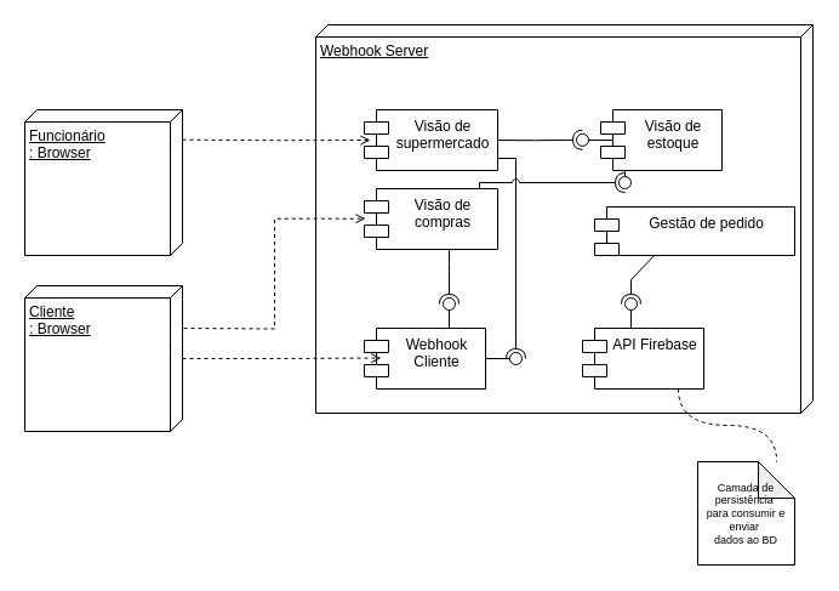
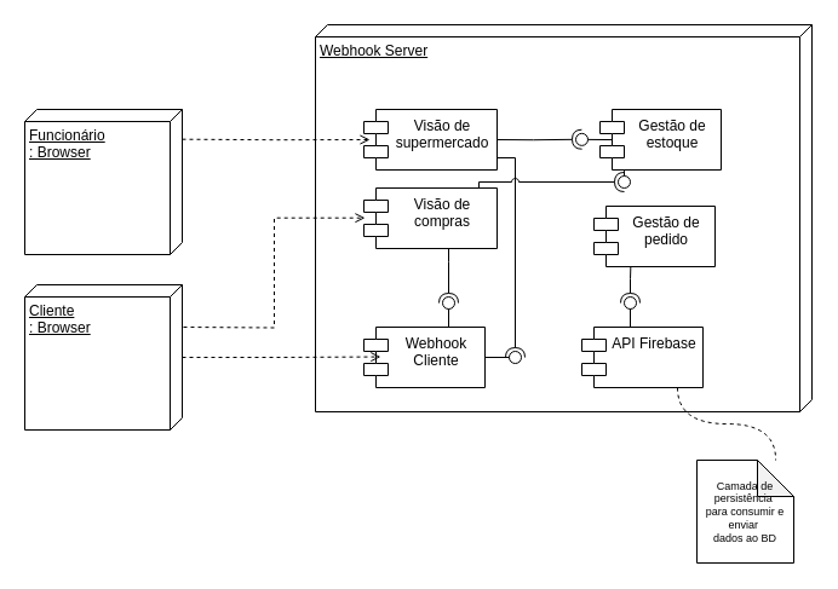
  <mxCell id="0" />
  <mxCell id="1" parent="0" />
  <mxCell id="2" value="&lt;div&gt;Cliente&lt;br&gt;&lt;/div&gt;&lt;div&gt;: Browser&lt;/div&gt;" style="verticalAlign=top;align=left;spacingTop=8;spacingLeft=2;spacingRight=12;shape=cube;size=10;direction=south;fontStyle=4;html=1;whiteSpace=wrap;" vertex="1" parent="1"><mxGeometry x="20" y="235" width="130" height="120" as="geometry" /></mxCell>
  <mxCell id="3" value="Webhook Server" style="verticalAlign=top;align=left;spacingTop=8;spacingLeft=2;spacingRight=12;shape=cube;size=10;direction=south;fontStyle=4;html=1;whiteSpace=wrap;" vertex="1" parent="1"><mxGeometry x="260" y="20" width="410" height="320" as="geometry" /></mxCell>
  <mxCell id="4" value="&lt;div&gt;Funcionário&lt;br&gt;&lt;/div&gt;&lt;div&gt;: Browser&lt;/div&gt;" style="verticalAlign=top;align=left;spacingTop=8;spacingLeft=2;spacingRight=12;shape=cube;size=10;direction=south;fontStyle=4;html=1;whiteSpace=wrap;" vertex="1" parent="1"><mxGeometry x="20" y="90" width="130" height="120" as="geometry" /></mxCell>
- <mxCell id="5" value="Visão de estoque" style="shape=module;align=left;spacingLeft=20;align=center;verticalAlign=top;whiteSpace=wrap;html=1;" vertex="1" parent="1"><mxGeometry x="495" y="90" width="100" height="50" as="geometry" /></mxCell>
+ <mxCell id="5" value="Gestão de estoque" style="shape=module;align=left;spacingLeft=20;align=center;verticalAlign=top;whiteSpace=wrap;html=1;" vertex="1" parent="1"><mxGeometry x="495" y="90" width="100" height="50" as="geometry" /></mxCell>
  <mxCell id="6" value="Visão de supermercado" style="shape=module;align=left;spacingLeft=20;align=center;verticalAlign=top;whiteSpace=wrap;html=1;" vertex="1" parent="1"><mxGeometry x="300" y="90" width="110" height="50" as="geometry" /></mxCell>
  <mxCell id="7" style="edgeStyle=orthogonalEdgeStyle;rounded=0;orthogonalLoop=1;jettySize=auto;html=1;curved=1;endArrow=none;endFill=0;dashed=1;exitX=0.79;exitY=1;exitDx=0;exitDy=0;exitPerimeter=0;" edge="1" parent="1" source="8"><mxGeometry relative="1" as="geometry"><mxPoint x="640.026" y="380" as="targetPoint" /></mxGeometry></mxCell>
  <mxCell id="8" value="API Firebase" style="shape=module;align=left;spacingLeft=20;align=center;verticalAlign=top;whiteSpace=wrap;html=1;" vertex="1" parent="1"><mxGeometry x="480" y="270" width="100" height="50" as="geometry" /></mxCell>
  <mxCell id="9" value="" style="rounded=0;orthogonalLoop=1;jettySize=auto;html=1;endArrow=halfCircle;endFill=0;endSize=6;strokeWidth=1;sketch=0;exitX=0.304;exitY=0.974;exitDx=0;exitDy=0;exitPerimeter=0;" edge="1" parent="1" source="12"><mxGeometry relative="1" as="geometry"><mxPoint x="520" y="245" as="sourcePoint" /><mxPoint x="520" y="250" as="targetPoint" /><Array as="points"><mxPoint x="520" y="230" /></Array></mxGeometry></mxCell>
  <mxCell id="10" value="" style="rounded=0;orthogonalLoop=1;jettySize=auto;html=1;endArrow=oval;endFill=0;sketch=0;sourcePerimeterSpacing=0;targetPerimeterSpacing=0;endSize=10;" edge="1" parent="1"><mxGeometry relative="1" as="geometry"><mxPoint x="520" y="270" as="sourcePoint" /><mxPoint x="520" y="250" as="targetPoint" /></mxGeometry></mxCell>
  <mxCell id="11" value="" style="ellipse;whiteSpace=wrap;html=1;align=center;aspect=fixed;fillColor=none;strokeColor=none;resizable=0;perimeter=centerPerimeter;rotatable=0;allowArrows=0;points=[];outlineConnect=1;" vertex="1" parent="1"><mxGeometry x="495" y="240" width="10" height="10" as="geometry" /></mxCell>
- <mxCell id="12" value="Gestão de pedido" style="shape=module;align=left;spacingLeft=20;align=center;verticalAlign=top;whiteSpace=wrap;html=1;" vertex="1" parent="1"><mxGeometry x="490" y="170" width="165" height="40" as="geometry" /></mxCell>
+ <mxCell id="12" value="Gestão de pedido" style="shape=module;align=left;spacingLeft=20;align=center;verticalAlign=top;whiteSpace=wrap;html=1;" vertex="1" parent="1"><mxGeometry x="490" y="170" width="100" height="50" as="geometry" /></mxCell>
  <mxCell id="13" value="&lt;div&gt;Webhook&lt;/div&gt;&lt;div&gt;Cliente&lt;br&gt;&lt;/div&gt;" style="shape=module;align=left;spacingLeft=20;align=center;verticalAlign=top;whiteSpace=wrap;html=1;" vertex="1" parent="1"><mxGeometry x="300" y="270" width="100" height="50" as="geometry" /></mxCell>
  <mxCell id="14" value="" style="ellipse;whiteSpace=wrap;html=1;align=center;aspect=fixed;fillColor=none;strokeColor=none;resizable=0;perimeter=centerPerimeter;rotatable=0;allowArrows=0;points=[];outlineConnect=1;" vertex="1" parent="1"><mxGeometry x="445" y="270" width="10" height="10" as="geometry" /></mxCell>
  <mxCell id="15" value="" style="rounded=0;orthogonalLoop=1;jettySize=auto;html=1;endArrow=oval;endFill=0;sketch=0;sourcePerimeterSpacing=0;targetPerimeterSpacing=0;endSize=10;" edge="1" parent="1"><mxGeometry relative="1" as="geometry"><mxPoint x="370" y="270" as="sourcePoint" /><mxPoint x="370" y="250" as="targetPoint" /></mxGeometry></mxCell>
  <mxCell id="16" value="Visão de compras" style="shape=module;align=left;spacingLeft=20;align=center;verticalAlign=top;whiteSpace=wrap;html=1;" vertex="1" parent="1"><mxGeometry x="300" y="155" width="110" height="50" as="geometry" /></mxCell>
  <mxCell id="17" value="" style="rounded=0;orthogonalLoop=1;jettySize=auto;html=1;endArrow=halfCircle;endFill=0;endSize=6;strokeWidth=1;sketch=0;exitX=0.304;exitY=0.974;exitDx=0;exitDy=0;exitPerimeter=0;" edge="1" parent="1"><mxGeometry relative="1" as="geometry"><mxPoint x="370" y="205" as="sourcePoint" /><mxPoint x="370" y="250" as="targetPoint" /><Array as="points"><mxPoint x="370" y="216" /></Array></mxGeometry></mxCell>
  <mxCell id="18" value="" style="rounded=0;orthogonalLoop=1;jettySize=auto;html=1;endArrow=oval;endFill=0;sketch=0;sourcePerimeterSpacing=0;targetPerimeterSpacing=0;endSize=10;" edge="1" parent="1"><mxGeometry relative="1" as="geometry"><mxPoint x="400" y="295" as="sourcePoint" /><mxPoint x="425" y="295" as="targetPoint" /></mxGeometry></mxCell>
  <mxCell id="19" value="" style="rounded=0;orthogonalLoop=1;jettySize=auto;html=1;endArrow=halfCircle;endFill=0;endSize=6;strokeWidth=1;sketch=0;exitX=1;exitY=0.8;exitDx=0;exitDy=0;exitPerimeter=0;jumpStyle=arc;" edge="1" parent="1" source="6"><mxGeometry relative="1" as="geometry"><mxPoint x="420" y="110" as="sourcePoint" /><mxPoint x="425" y="295" as="targetPoint" /><Array as="points"><mxPoint x="425" y="130" /></Array></mxGeometry></mxCell>
  <mxCell id="20" value="" style="rounded=0;orthogonalLoop=1;jettySize=auto;html=1;endArrow=oval;endFill=0;sketch=0;sourcePerimeterSpacing=0;targetPerimeterSpacing=0;endSize=10;exitX=0.2;exitY=1.012;exitDx=0;exitDy=0;exitPerimeter=0;" edge="1" parent="1" source="5"><mxGeometry relative="1" as="geometry"><mxPoint x="520" y="140" as="sourcePoint" /><mxPoint x="515" y="150" as="targetPoint" /></mxGeometry></mxCell>
  <mxCell id="21" value="" style="rounded=0;orthogonalLoop=1;jettySize=auto;html=1;endArrow=oval;endFill=0;sketch=0;sourcePerimeterSpacing=0;targetPerimeterSpacing=0;endSize=10;exitX=0.099;exitY=0.904;exitDx=0;exitDy=0;exitPerimeter=0;" edge="1" parent="1"><mxGeometry relative="1" as="geometry"><mxPoint x="505" y="115.06" as="sourcePoint" /><mxPoint x="480" y="114.86" as="targetPoint" /></mxGeometry></mxCell>
  <mxCell id="22" value="" style="rounded=0;orthogonalLoop=1;jettySize=auto;html=1;endArrow=halfCircle;endFill=0;endSize=6;strokeWidth=1;sketch=0;exitX=1;exitY=0.5;exitDx=0;exitDy=0;" edge="1" parent="1" source="6"><mxGeometry relative="1" as="geometry"><mxPoint x="401.8" y="115.28" as="sourcePoint" /><mxPoint x="480" y="114.73" as="targetPoint" /><Array as="points"><mxPoint x="440" y="115.23" /></Array></mxGeometry></mxCell>
  <mxCell id="23" value="" style="rounded=0;orthogonalLoop=1;jettySize=auto;html=1;endArrow=halfCircle;endFill=0;endSize=6;strokeWidth=1;sketch=0;jumpStyle=arc;" edge="1" parent="1"><mxGeometry relative="1" as="geometry"><mxPoint x="395" y="155" as="sourcePoint" /><mxPoint x="515" y="150" as="targetPoint" /><Array as="points"><mxPoint x="395" y="150" /></Array></mxGeometry></mxCell>
  <mxCell id="24" style="edgeStyle=orthogonalEdgeStyle;rounded=0;orthogonalLoop=1;jettySize=auto;html=1;entryX=0.139;entryY=0.491;entryDx=0;entryDy=0;entryPerimeter=0;dashed=1;endArrow=open;endFill=0;" edge="1" parent="1" source="2" target="13"><mxGeometry relative="1" as="geometry" /></mxCell>
  <mxCell id="25" style="edgeStyle=orthogonalEdgeStyle;rounded=0;orthogonalLoop=1;jettySize=auto;html=1;dashed=1;endArrow=open;endFill=0;" edge="1" parent="1"><mxGeometry relative="1" as="geometry"><mxPoint x="150" y="114.68" as="sourcePoint" /><mxPoint x="305" y="115" as="targetPoint" /></mxGeometry></mxCell>
  <mxCell id="26" style="edgeStyle=orthogonalEdgeStyle;rounded=0;orthogonalLoop=1;jettySize=auto;html=1;entryX=0.009;entryY=0.494;entryDx=0;entryDy=0;entryPerimeter=0;dashed=1;endArrow=open;endFill=0;" edge="1" parent="1" target="16"><mxGeometry relative="1" as="geometry"><mxPoint x="151" y="270" as="sourcePoint" /><mxPoint x="315" y="270" as="targetPoint" /></mxGeometry></mxCell>
  <mxCell id="27" value="&lt;div style=&quot;font-size: 9px;&quot;&gt;&lt;font style=&quot;font-size: 9px;&quot;&gt;Camada de persistência&amp;nbsp;&lt;/font&gt;&lt;/div&gt;&lt;div style=&quot;font-size: 9px;&quot;&gt;&lt;font style=&quot;font-size: 9px;&quot;&gt;para consumir e enviar&amp;nbsp;&lt;/font&gt;&lt;/div&gt;&lt;div style=&quot;font-size: 9px;&quot;&gt;&lt;font style=&quot;font-size: 9px;&quot;&gt;dados ao BD&lt;/font&gt;&lt;/div&gt;" style="shape=note;whiteSpace=wrap;html=1;backgroundOutline=1;darkOpacity=0.05;" vertex="1" parent="1"><mxGeometry x="575" y="380" width="80" height="85" as="geometry" /></mxCell>
